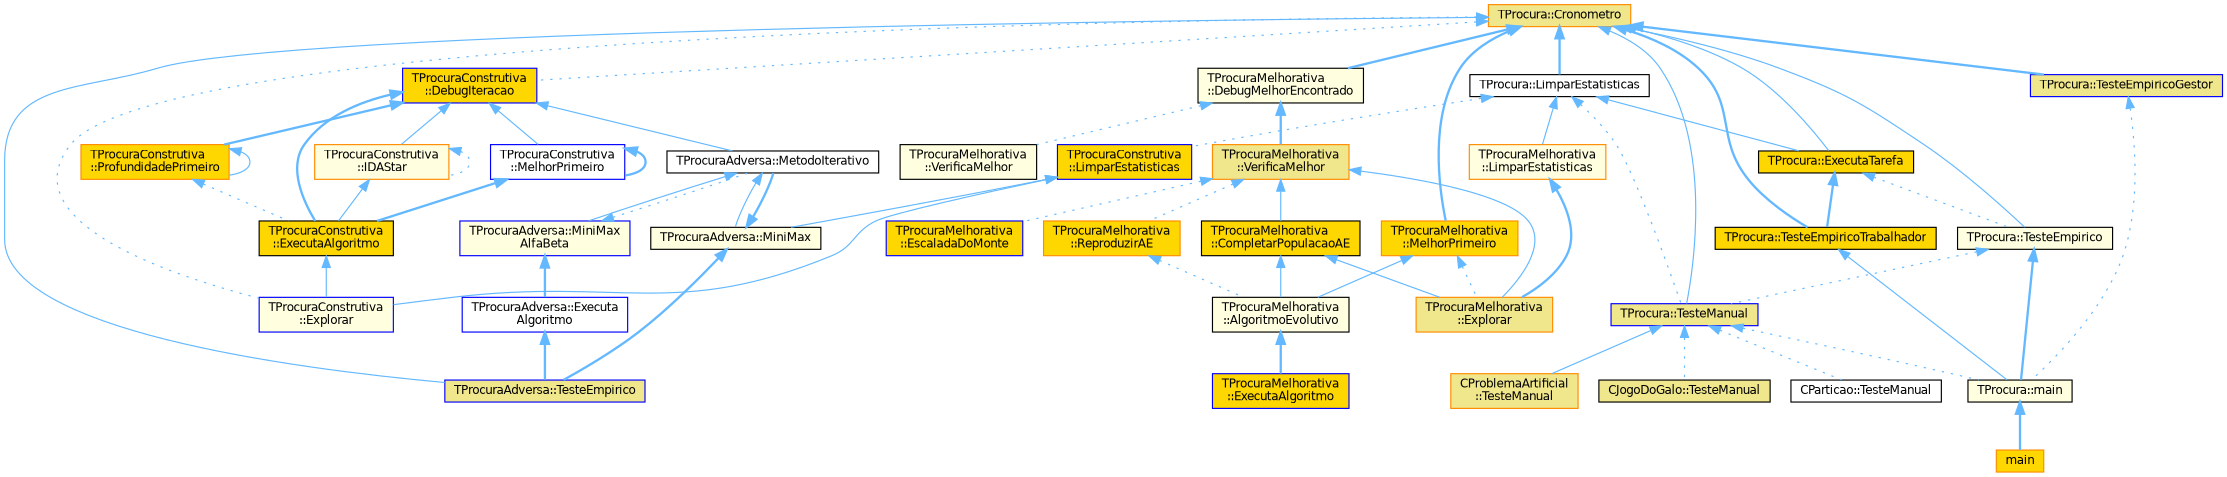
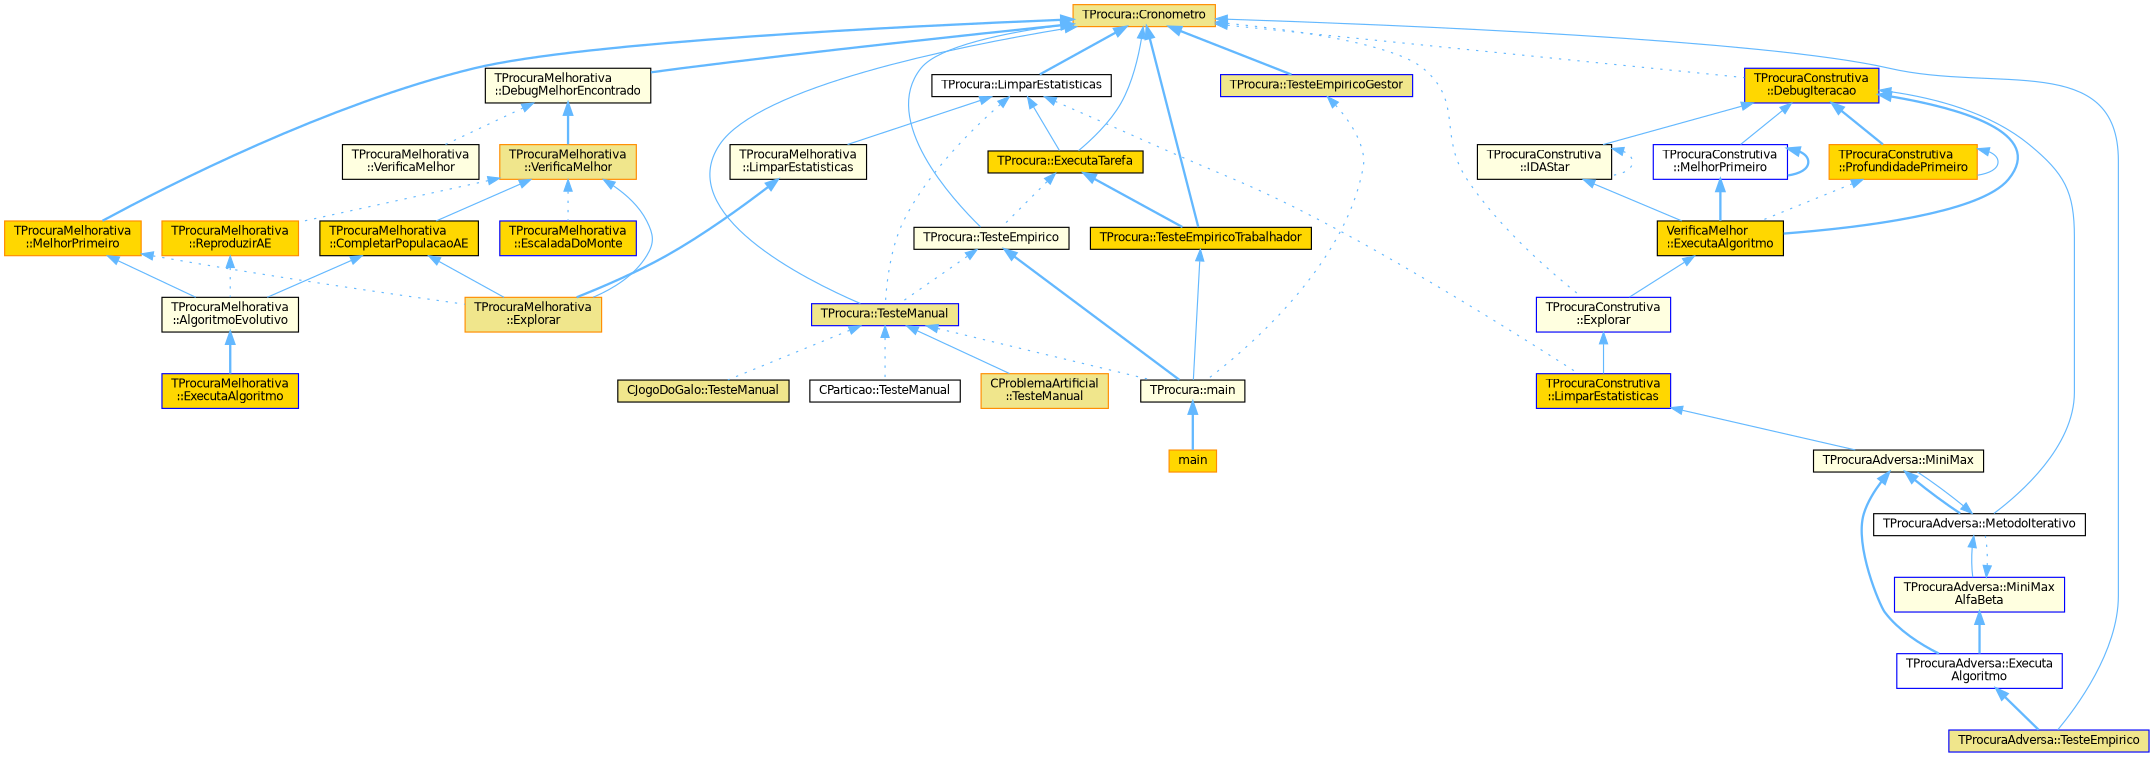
  digraph {
    rankdir=TB
    node [color=black fillcolor=gold fontname=Helvetica fontsize=10 shape=box style=filled]
    edge [color=steelblue1 dir=back fontname=Helvetica fontsize=10 labelfontname=Helvetica labelfontsize=10 style=solid]
    n1 [color=darkorange fillcolor=khaki fontcolor=black height=0.2 label="TProcura::Cronometro" width=0.4]
    n2 [color=darkorange height=0.2 label="TProcuraMelhorativa\l::MelhorPrimeiro" width=0.4]
    n3 [color=blue height=0.2 label="TProcuraConstrutiva\l::DebugIteracao" width=0.4]
    n4 [color=blue fillcolor=lightyellow height=0.2 label="TProcuraConstrutiva\l::Explorar" width=0.4]
    n5 [color=blue fillcolor=khaki height=0.2 label="TProcuraAdversa::TesteEmpirico" width=0.4]
    n6 [fillcolor=lightyellow height=0.2 label="TProcuraMelhorativa\l::DebugMelhorEncontrado" width=0.4]
    n7 [height=0.2 label="TProcura::ExecutaTarefa" width=0.4]
    n8 [fillcolor=lightyellow height=0.2 label="TProcura::TesteEmpirico" width=0.4]
    n9 [color=blue fillcolor=khaki height=0.2 label="TProcura::TesteManual" width=0.4]
    n10 [height=0.2 label="TProcura::TesteEmpiricoTrabalhador" width=0.4]
    n11 [fillcolor=white height=0.2 label="TProcura::LimparEstatisticas" width=0.4]
    n12 [color=blue fillcolor=khaki height=0.2 label="TProcura::TesteEmpiricoGestor" width=0.4]
    n13 [fillcolor=lightyellow height=0.2 label="TProcuraMelhorativa\l::AlgoritmoEvolutivo" width=0.4]
    n14 [color=darkorange fillcolor=khaki height=0.2 label="TProcuraMelhorativa\l::Explorar" width=0.4]
-   n15 [height=0.2 label="TProcuraConstrutiva\l::ExecutaAlgoritmo" width=0.4]
-   n16 [color=darkorange fillcolor=lightyellow height=0.2 label="TProcuraConstrutiva\l::IDAStar" width=0.4]
+   n15 [height=0.2 label="VerificaMelhor\l::ExecutaAlgoritmo" width=0.4]
+   n16 [fillcolor=lightyellow height=0.2 label="TProcuraConstrutiva\l::IDAStar" width=0.4]
    n17 [color=blue fillcolor=white height=0.2 label="TProcuraConstrutiva\l::MelhorPrimeiro" width=0.4]
    n18 [fillcolor=white height=0.2 label="TProcuraAdversa::MetodoIterativo" width=0.4]
    n19 [color=darkorange height=0.2 label="TProcuraConstrutiva\l::ProfundidadePrimeiro" width=0.4]
    n20 [color=darkorange fillcolor=khaki height=0.2 label="TProcuraMelhorativa\l::VerificaMelhor" width=0.4]
    n21 [fillcolor=lightyellow height=0.2 label="TProcuraMelhorativa\l::VerificaMelhor" width=0.4]
    n22 [fillcolor=lightyellow height=0.2 label="TProcura::main" width=0.4]
    n23 [fillcolor=khaki height=0.2 label="CJogoDoGalo::TesteManual" width=0.4]
    n24 [fillcolor=white height=0.2 label="CParticao::TesteManual" width=0.4]
    n25 [color=darkorange fillcolor=khaki height=0.2 label="CProblemaArtificial\l::TesteManual" width=0.4]
-   n26 [color=darkorange fillcolor=lightyellow height=0.2 label="TProcuraMelhorativa\l::LimparEstatisticas" width=0.4]
+   n26 [fillcolor=lightyellow height=0.2 label="TProcuraMelhorativa\l::LimparEstatisticas" width=0.4]
    n27 [color=blue height=0.2 label="TProcuraConstrutiva\l::LimparEstatisticas" width=0.4]
    n28 [color=blue height=0.2 label="TProcuraMelhorativa\l::ExecutaAlgoritmo" width=0.4]
    n29 [fillcolor=lightyellow height=0.2 label="TProcuraAdversa::MiniMax" width=0.4]
    n30 [color=blue fillcolor=lightyellow height=0.2 label="TProcuraAdversa::MiniMax\lAlfaBeta" width=0.4]
    n31 [color=blue fillcolor=white height=0.2 label="TProcuraAdversa::Executa\lAlgoritmo" width=0.4]
    n32 [height=0.2 label="TProcuraMelhorativa\l::CompletarPopulacaoAE" width=0.4]
    n33 [color=blue height=0.2 label="TProcuraMelhorativa\l::EscaladaDoMonte" width=0.4]
    n34 [color=darkorange height=0.2 label="TProcuraMelhorativa\l::ReproduzirAE" width=0.4]
    n35 [color=darkorange height=0.2 label=main width=0.4]
    n1 -> n2 [style=bold]
    n1 -> n3 [style=dotted]
    n1 -> n4 [style=dotted]
    n1 -> n5
    n1 -> n6 [style=bold]
    n1 -> n7
    n1 -> n8
    n1 -> n9
    n1 -> n10 [style=bold]
    n1 -> n11 [style=bold]
    n1 -> n12 [style=bold]
    n2 -> n13
    n2 -> n14 [style=dotted]
    n3 -> n15 [style=bold]
    n3 -> n16
    n3 -> n17
    n3 -> n18
    n3 -> n19 [style=bold]
    n6 -> n20 [style=bold]
    n6 -> n21 [style=dotted]
    n7 -> n8 [style=dotted]
    n7 -> n10 [style=bold]
    n8 -> n9 [style=dotted]
    n8 -> n22 [style=bold]
    n9 -> n22 [style=dotted]
    n9 -> n23 [style=dotted]
    n9 -> n24 [style=dotted]
    n9 -> n25
    n10 -> n22
    n11 -> n7
    n11 -> n9 [style=dotted]
    n11 -> n26
    n11 -> n27 [style=dotted]
    n12 -> n22 [style=dotted]
    n13 -> n28 [style=bold]
    n15 -> n4
    n16 -> n15
    n16 -> n16 [style=dotted]
    n17 -> n15 [style=bold]
    n17 -> n17 [style=bold]
    n18 -> n29
    n18 -> n30
    n19 -> n15 [style=dotted]
    n19 -> n19
    n20 -> n14
    n20 -> n32
    n20 -> n33 [style=dotted]
    n20 -> n34 [style=dotted]
    n22 -> n35 [style=bold]
    n26 -> n14 [style=bold]
-   n27 -> n4
+   n4 -> n27
    n27 -> n29
    n29 -> n18 [style=bold]
-   n29 -> n5 [style=bold]
+   n29 -> n31 [style=bold]
    n30 -> n18 [style=dotted]
    n30 -> n31 [style=bold]
    n31 -> n5 [style=bold]
    n32 -> n13
    n32 -> n14
    n34 -> n13 [style=dotted]
  }
